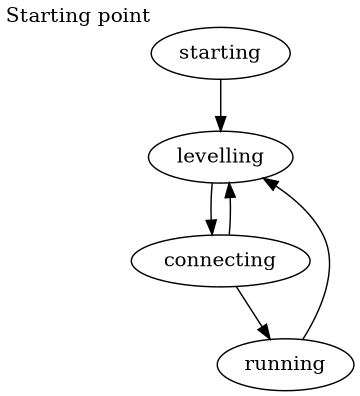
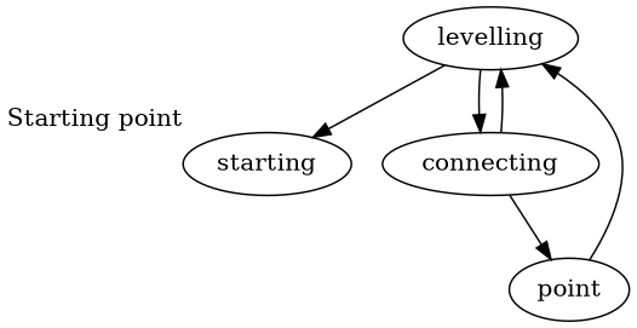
  digraph {
    starting [xlabel="Starting point"]
    levelling
    connecting
-   running
-   starting -> levelling
+   running [label=point]
+   levelling -> starting
    levelling -> connecting
    connecting -> levelling
    connecting -> running
    running -> levelling
  }
